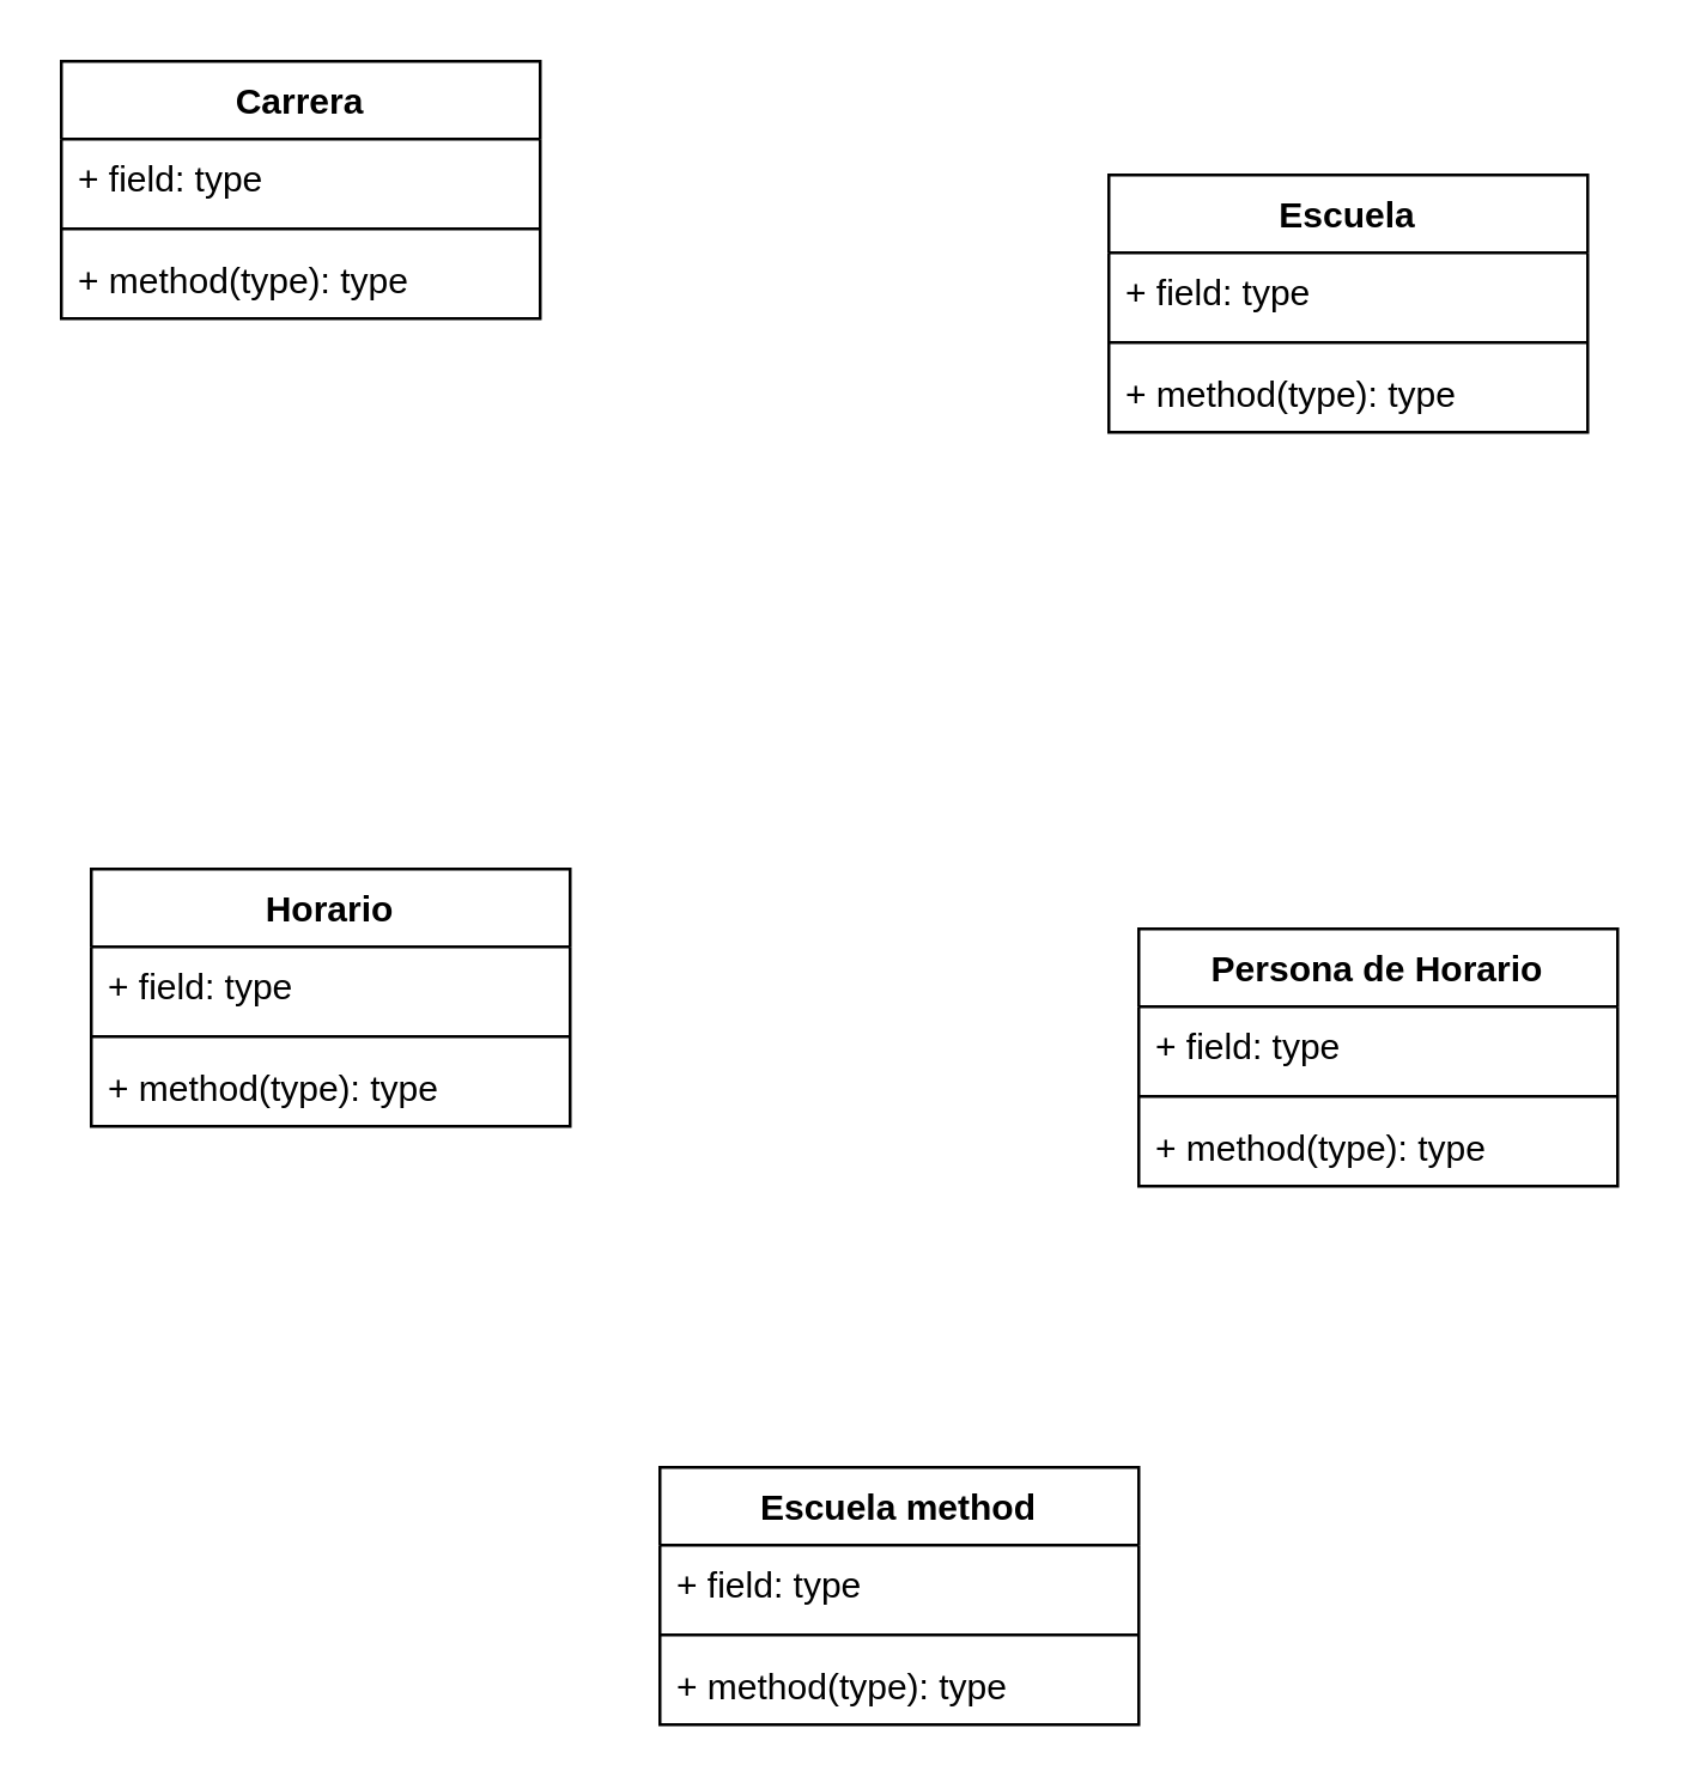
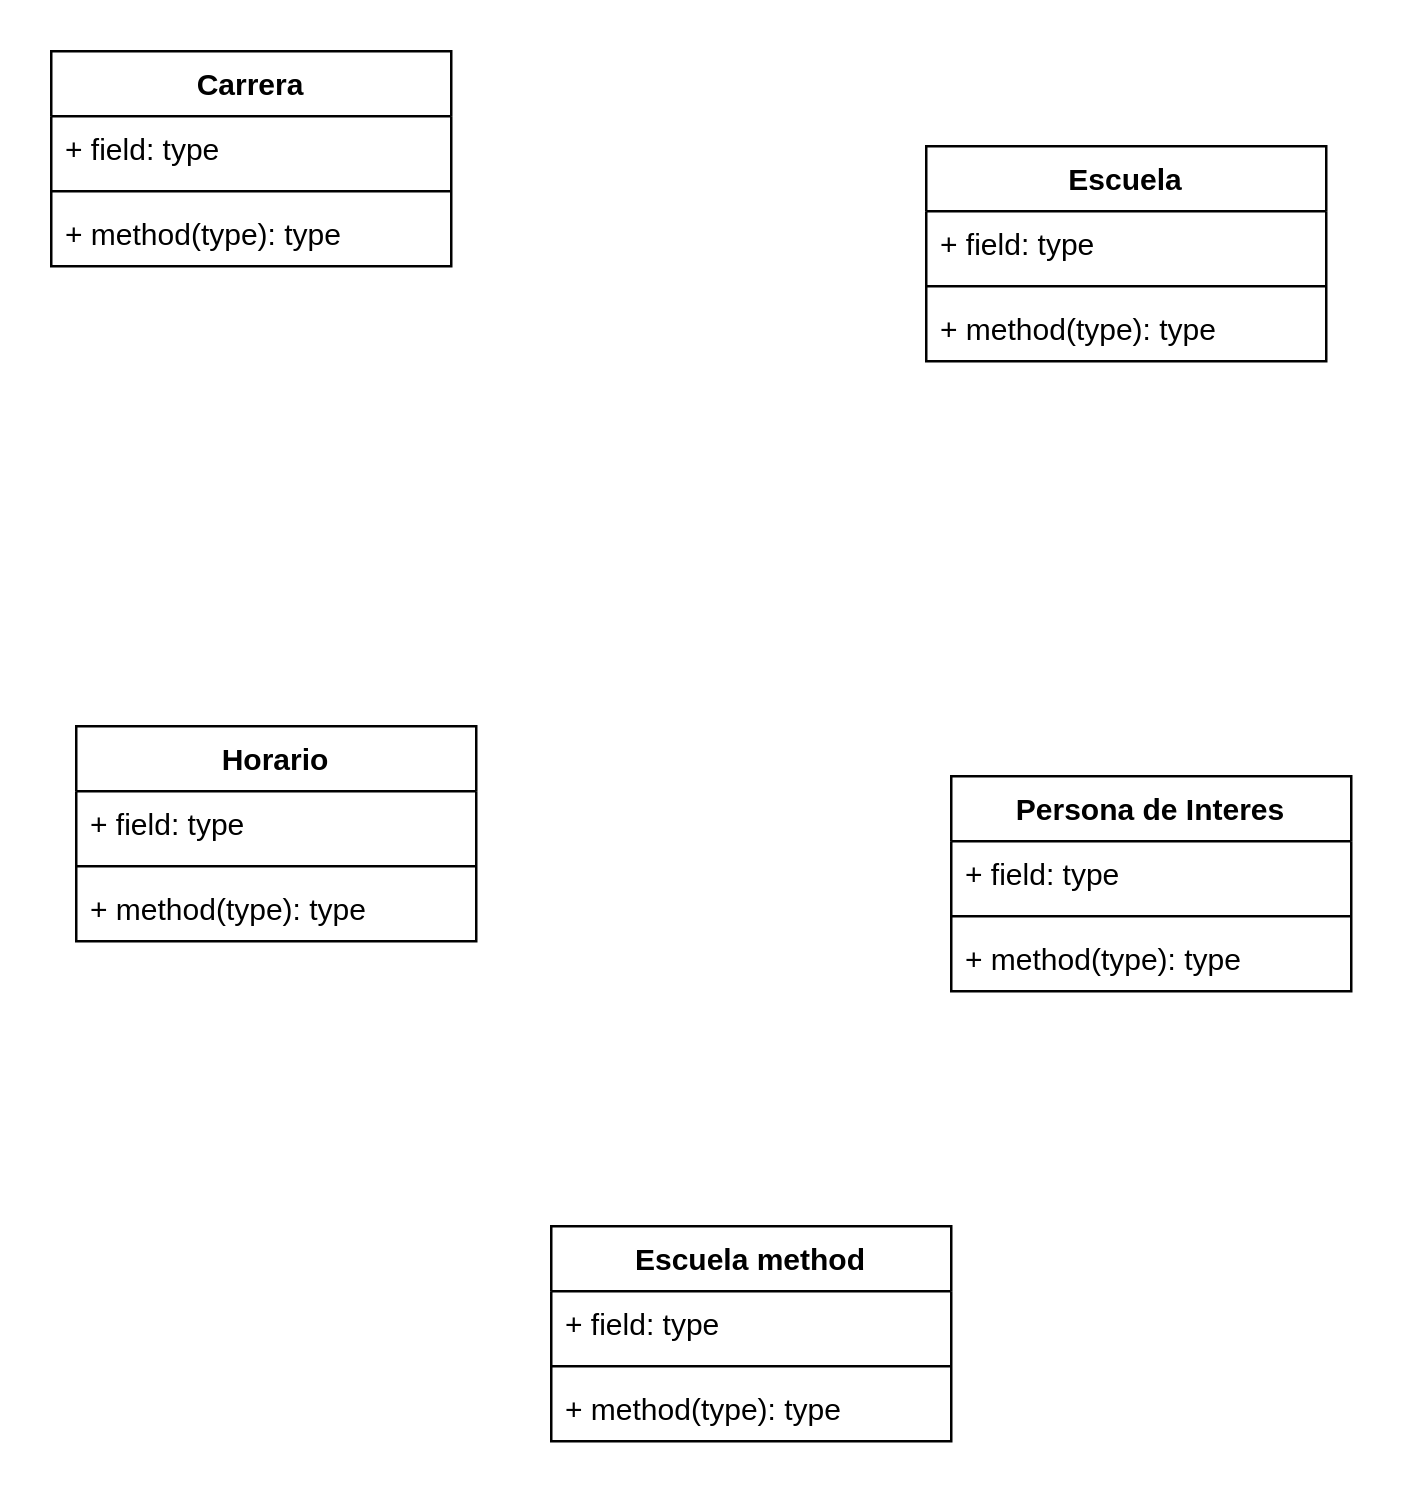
  <mxCell id="0" />
  <mxCell id="1" parent="0" />
  <mxCell id="2" value="Carrera" style="swimlane;fontStyle=1;align=center;verticalAlign=top;childLayout=stackLayout;horizontal=1;startSize=26;horizontalStack=0;resizeParent=1;resizeParentMax=0;resizeLast=0;collapsible=1;marginBottom=0;" vertex="1" parent="1"><mxGeometry x="20" y="20" width="160" height="86" as="geometry" /></mxCell>
  <mxCell id="3" value="+ field: type" style="text;strokeColor=none;fillColor=none;align=left;verticalAlign=top;spacingLeft=4;spacingRight=4;overflow=hidden;rotatable=0;points=[[0,0.5],[1,0.5]];portConstraint=eastwest;" vertex="1" parent="2"><mxGeometry y="26" width="160" height="26" as="geometry" /></mxCell>
  <mxCell id="4" value="" style="line;strokeWidth=1;fillColor=none;align=left;verticalAlign=middle;spacingTop=-1;spacingLeft=3;spacingRight=3;rotatable=0;labelPosition=right;points=[];portConstraint=eastwest;" vertex="1" parent="2"><mxGeometry y="52" width="160" height="8" as="geometry" /></mxCell>
  <mxCell id="5" value="+ method(type): type" style="text;strokeColor=none;fillColor=none;align=left;verticalAlign=top;spacingLeft=4;spacingRight=4;overflow=hidden;rotatable=0;points=[[0,0.5],[1,0.5]];portConstraint=eastwest;" vertex="1" parent="2"><mxGeometry y="60" width="160" height="26" as="geometry" /></mxCell>
  <mxCell id="6" value="Escuela" style="swimlane;fontStyle=1;align=center;verticalAlign=top;childLayout=stackLayout;horizontal=1;startSize=26;horizontalStack=0;resizeParent=1;resizeParentMax=0;resizeLast=0;collapsible=1;marginBottom=0;" vertex="1" parent="1"><mxGeometry x="370" y="58" width="160" height="86" as="geometry" /></mxCell>
  <mxCell id="7" value="+ field: type" style="text;strokeColor=none;fillColor=none;align=left;verticalAlign=top;spacingLeft=4;spacingRight=4;overflow=hidden;rotatable=0;points=[[0,0.5],[1,0.5]];portConstraint=eastwest;" vertex="1" parent="6"><mxGeometry y="26" width="160" height="26" as="geometry" /></mxCell>
  <mxCell id="8" value="" style="line;strokeWidth=1;fillColor=none;align=left;verticalAlign=middle;spacingTop=-1;spacingLeft=3;spacingRight=3;rotatable=0;labelPosition=right;points=[];portConstraint=eastwest;" vertex="1" parent="6"><mxGeometry y="52" width="160" height="8" as="geometry" /></mxCell>
  <mxCell id="9" value="+ method(type): type" style="text;strokeColor=none;fillColor=none;align=left;verticalAlign=top;spacingLeft=4;spacingRight=4;overflow=hidden;rotatable=0;points=[[0,0.5],[1,0.5]];portConstraint=eastwest;" vertex="1" parent="6"><mxGeometry y="60" width="160" height="26" as="geometry" /></mxCell>
  <mxCell id="10" value="Horario" style="swimlane;fontStyle=1;align=center;verticalAlign=top;childLayout=stackLayout;horizontal=1;startSize=26;horizontalStack=0;resizeParent=1;resizeParentMax=0;resizeLast=0;collapsible=1;marginBottom=0;" vertex="1" parent="1"><mxGeometry x="30" y="290" width="160" height="86" as="geometry" /></mxCell>
  <mxCell id="11" value="+ field: type" style="text;strokeColor=none;fillColor=none;align=left;verticalAlign=top;spacingLeft=4;spacingRight=4;overflow=hidden;rotatable=0;points=[[0,0.5],[1,0.5]];portConstraint=eastwest;" vertex="1" parent="10"><mxGeometry y="26" width="160" height="26" as="geometry" /></mxCell>
  <mxCell id="12" value="" style="line;strokeWidth=1;fillColor=none;align=left;verticalAlign=middle;spacingTop=-1;spacingLeft=3;spacingRight=3;rotatable=0;labelPosition=right;points=[];portConstraint=eastwest;" vertex="1" parent="10"><mxGeometry y="52" width="160" height="8" as="geometry" /></mxCell>
  <mxCell id="13" value="+ method(type): type" style="text;strokeColor=none;fillColor=none;align=left;verticalAlign=top;spacingLeft=4;spacingRight=4;overflow=hidden;rotatable=0;points=[[0,0.5],[1,0.5]];portConstraint=eastwest;" vertex="1" parent="10"><mxGeometry y="60" width="160" height="26" as="geometry" /></mxCell>
- <mxCell id="14" value="Persona de Horario" style="swimlane;fontStyle=1;align=center;verticalAlign=top;childLayout=stackLayout;horizontal=1;startSize=26;horizontalStack=0;resizeParent=1;resizeParentMax=0;resizeLast=0;collapsible=1;marginBottom=0;" vertex="1" parent="1"><mxGeometry x="380" y="310" width="160" height="86" as="geometry" /></mxCell>
+ <mxCell id="14" value="Persona de Interes" style="swimlane;fontStyle=1;align=center;verticalAlign=top;childLayout=stackLayout;horizontal=1;startSize=26;horizontalStack=0;resizeParent=1;resizeParentMax=0;resizeLast=0;collapsible=1;marginBottom=0;" vertex="1" parent="1"><mxGeometry x="380" y="310" width="160" height="86" as="geometry" /></mxCell>
  <mxCell id="15" value="+ field: type" style="text;strokeColor=none;fillColor=none;align=left;verticalAlign=top;spacingLeft=4;spacingRight=4;overflow=hidden;rotatable=0;points=[[0,0.5],[1,0.5]];portConstraint=eastwest;" vertex="1" parent="14"><mxGeometry y="26" width="160" height="26" as="geometry" /></mxCell>
  <mxCell id="16" value="" style="line;strokeWidth=1;fillColor=none;align=left;verticalAlign=middle;spacingTop=-1;spacingLeft=3;spacingRight=3;rotatable=0;labelPosition=right;points=[];portConstraint=eastwest;" vertex="1" parent="14"><mxGeometry y="52" width="160" height="8" as="geometry" /></mxCell>
  <mxCell id="17" value="+ method(type): type" style="text;strokeColor=none;fillColor=none;align=left;verticalAlign=top;spacingLeft=4;spacingRight=4;overflow=hidden;rotatable=0;points=[[0,0.5],[1,0.5]];portConstraint=eastwest;" vertex="1" parent="14"><mxGeometry y="60" width="160" height="26" as="geometry" /></mxCell>
  <mxCell id="18" value="Escuela method" style="swimlane;fontStyle=1;align=center;verticalAlign=top;childLayout=stackLayout;horizontal=1;startSize=26;horizontalStack=0;resizeParent=1;resizeParentMax=0;resizeLast=0;collapsible=1;marginBottom=0;" vertex="1" parent="1"><mxGeometry x="220" y="490" width="160" height="86" as="geometry" /></mxCell>
  <mxCell id="19" value="+ field: type" style="text;strokeColor=none;fillColor=none;align=left;verticalAlign=top;spacingLeft=4;spacingRight=4;overflow=hidden;rotatable=0;points=[[0,0.5],[1,0.5]];portConstraint=eastwest;" vertex="1" parent="18"><mxGeometry y="26" width="160" height="26" as="geometry" /></mxCell>
  <mxCell id="20" value="" style="line;strokeWidth=1;fillColor=none;align=left;verticalAlign=middle;spacingTop=-1;spacingLeft=3;spacingRight=3;rotatable=0;labelPosition=right;points=[];portConstraint=eastwest;" vertex="1" parent="18"><mxGeometry y="52" width="160" height="8" as="geometry" /></mxCell>
  <mxCell id="21" value="+ method(type): type" style="text;strokeColor=none;fillColor=none;align=left;verticalAlign=top;spacingLeft=4;spacingRight=4;overflow=hidden;rotatable=0;points=[[0,0.5],[1,0.5]];portConstraint=eastwest;" vertex="1" parent="18"><mxGeometry y="60" width="160" height="26" as="geometry" /></mxCell>
